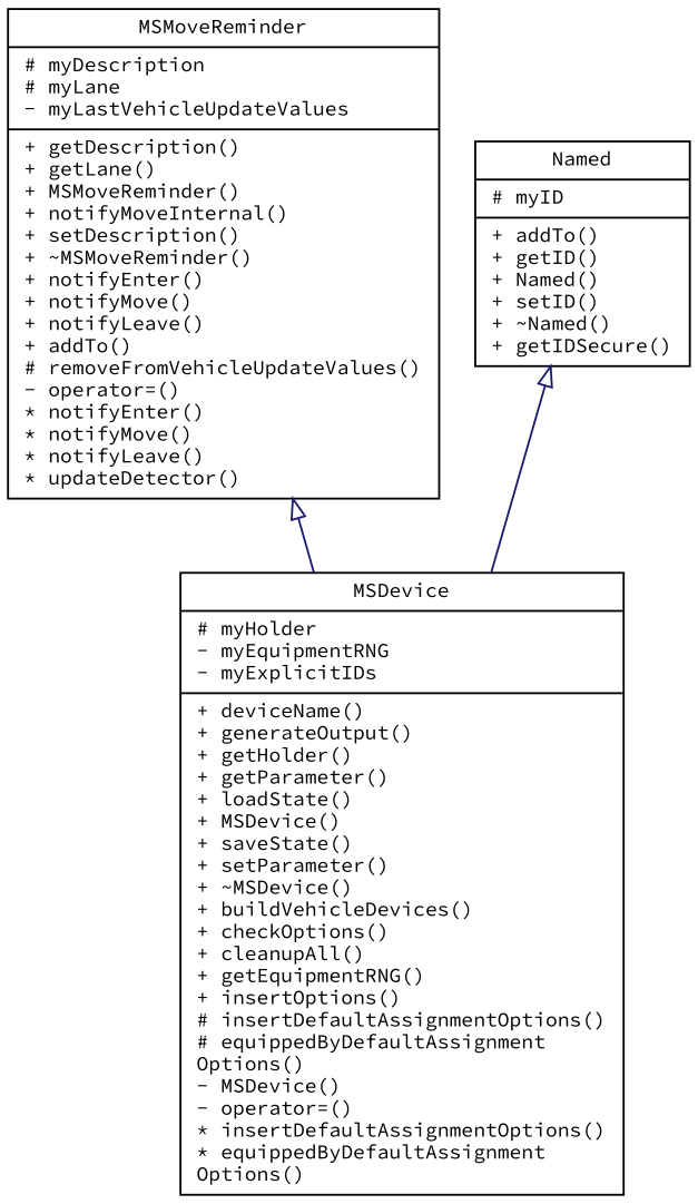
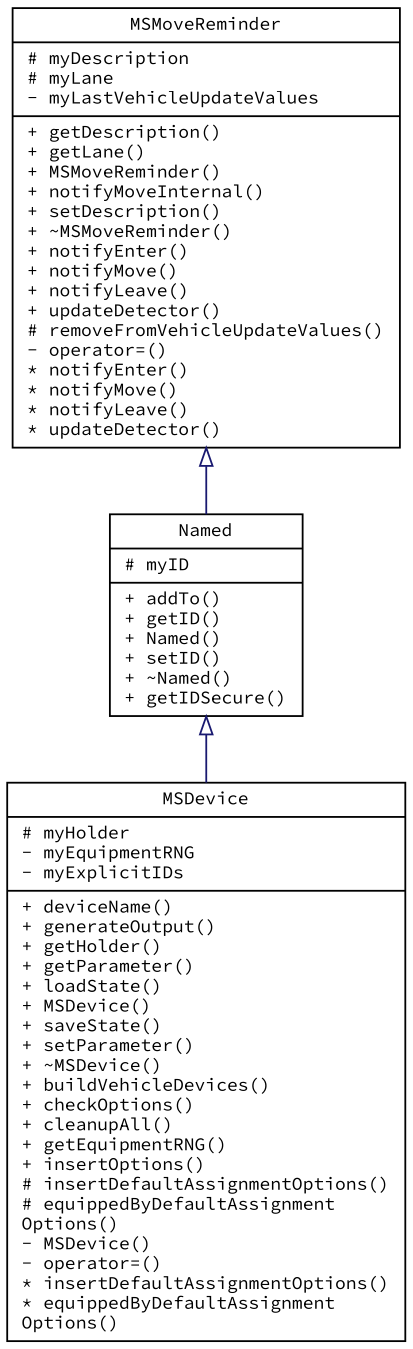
  digraph {
    fontname="Source Code Pro"
    node [color=black fillcolor=white fontname="Source Code Pro" fontsize=10 shape=record style=filled]
    edge [arrowtail=onormal color=midnightblue dir=back fontname="Source Code Pro" fontsize=10 labelfontname=Helvetica labelfontsize=10 style=solid]
    n1 [height=0.2 label="{MSDevice\n|# myHolder\l- myEquipmentRNG\l- myExplicitIDs\l|+ deviceName()\l+ generateOutput()\l+ getHolder()\l+ getParameter()\l+ loadState()\l+ MSDevice()\l+ saveState()\l+ setParameter()\l+ ~MSDevice()\l+ buildVehicleDevices()\l+ checkOptions()\l+ cleanupAll()\l+ getEquipmentRNG()\l+ insertOptions()\l# insertDefaultAssignmentOptions()\l# equippedByDefaultAssignment\lOptions()\l- MSDevice()\l- operator=()\l* insertDefaultAssignmentOptions()\l* equippedByDefaultAssignment\lOptions()\l}" width=0.4]
-   n2 [height=0.2 label="{MSMoveReminder\n|# myDescription\l# myLane\l- myLastVehicleUpdateValues\l|+ getDescription()\l+ getLane()\l+ MSMoveReminder()\l+ notifyMoveInternal()\l+ setDescription()\l+ ~MSMoveReminder()\l+ notifyEnter()\l+ notifyMove()\l+ notifyLeave()\l+ addTo()\l# removeFromVehicleUpdateValues()\l- operator=()\l* notifyEnter()\l* notifyMove()\l* notifyLeave()\l* updateDetector()\l}" width=0.4]
+   n2 [height=0.2 label="{MSMoveReminder\n|# myDescription\l# myLane\l- myLastVehicleUpdateValues\l|+ getDescription()\l+ getLane()\l+ MSMoveReminder()\l+ notifyMoveInternal()\l+ setDescription()\l+ ~MSMoveReminder()\l+ notifyEnter()\l+ notifyMove()\l+ notifyLeave()\l+ updateDetector()\l# removeFromVehicleUpdateValues()\l- operator=()\l* notifyEnter()\l* notifyMove()\l* notifyLeave()\l* updateDetector()\l}" width=0.4]
    n3 [height=0.2 label="{Named\n|# myID\l|+ addTo()\l+ getID()\l+ Named()\l+ setID()\l+ ~Named()\l+ getIDSecure()\l}" width=0.4]
-   n2 -> n1
+   n2 -> n3
    n3 -> n1
  }
